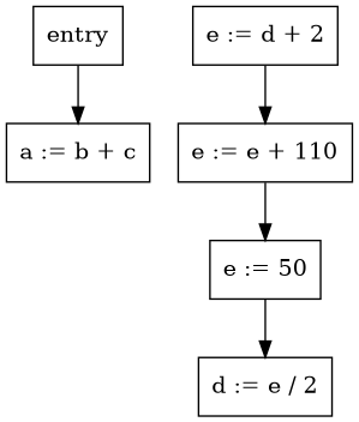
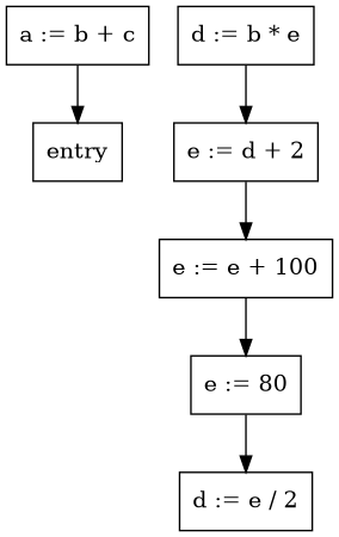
  digraph {
    node [shape=box]
    n1 [label=entry]
    n2 [label="a := b + c"]
+   n3 [label="d := b * e"]
    n4 [label="e := d + 2"]
    n5 [label="d := e / 2"]
-   n6 [label="e := e + 110"]
-   n7 [label="e := 50"]
-   n1 -> n2
+   n6 [label="e := e + 100"]
+   n7 [label="e := 80"]
+   n2 -> n1
+   n3 -> n4
    n4 -> n6
    n6 -> n7
    n7 -> n5
  }
